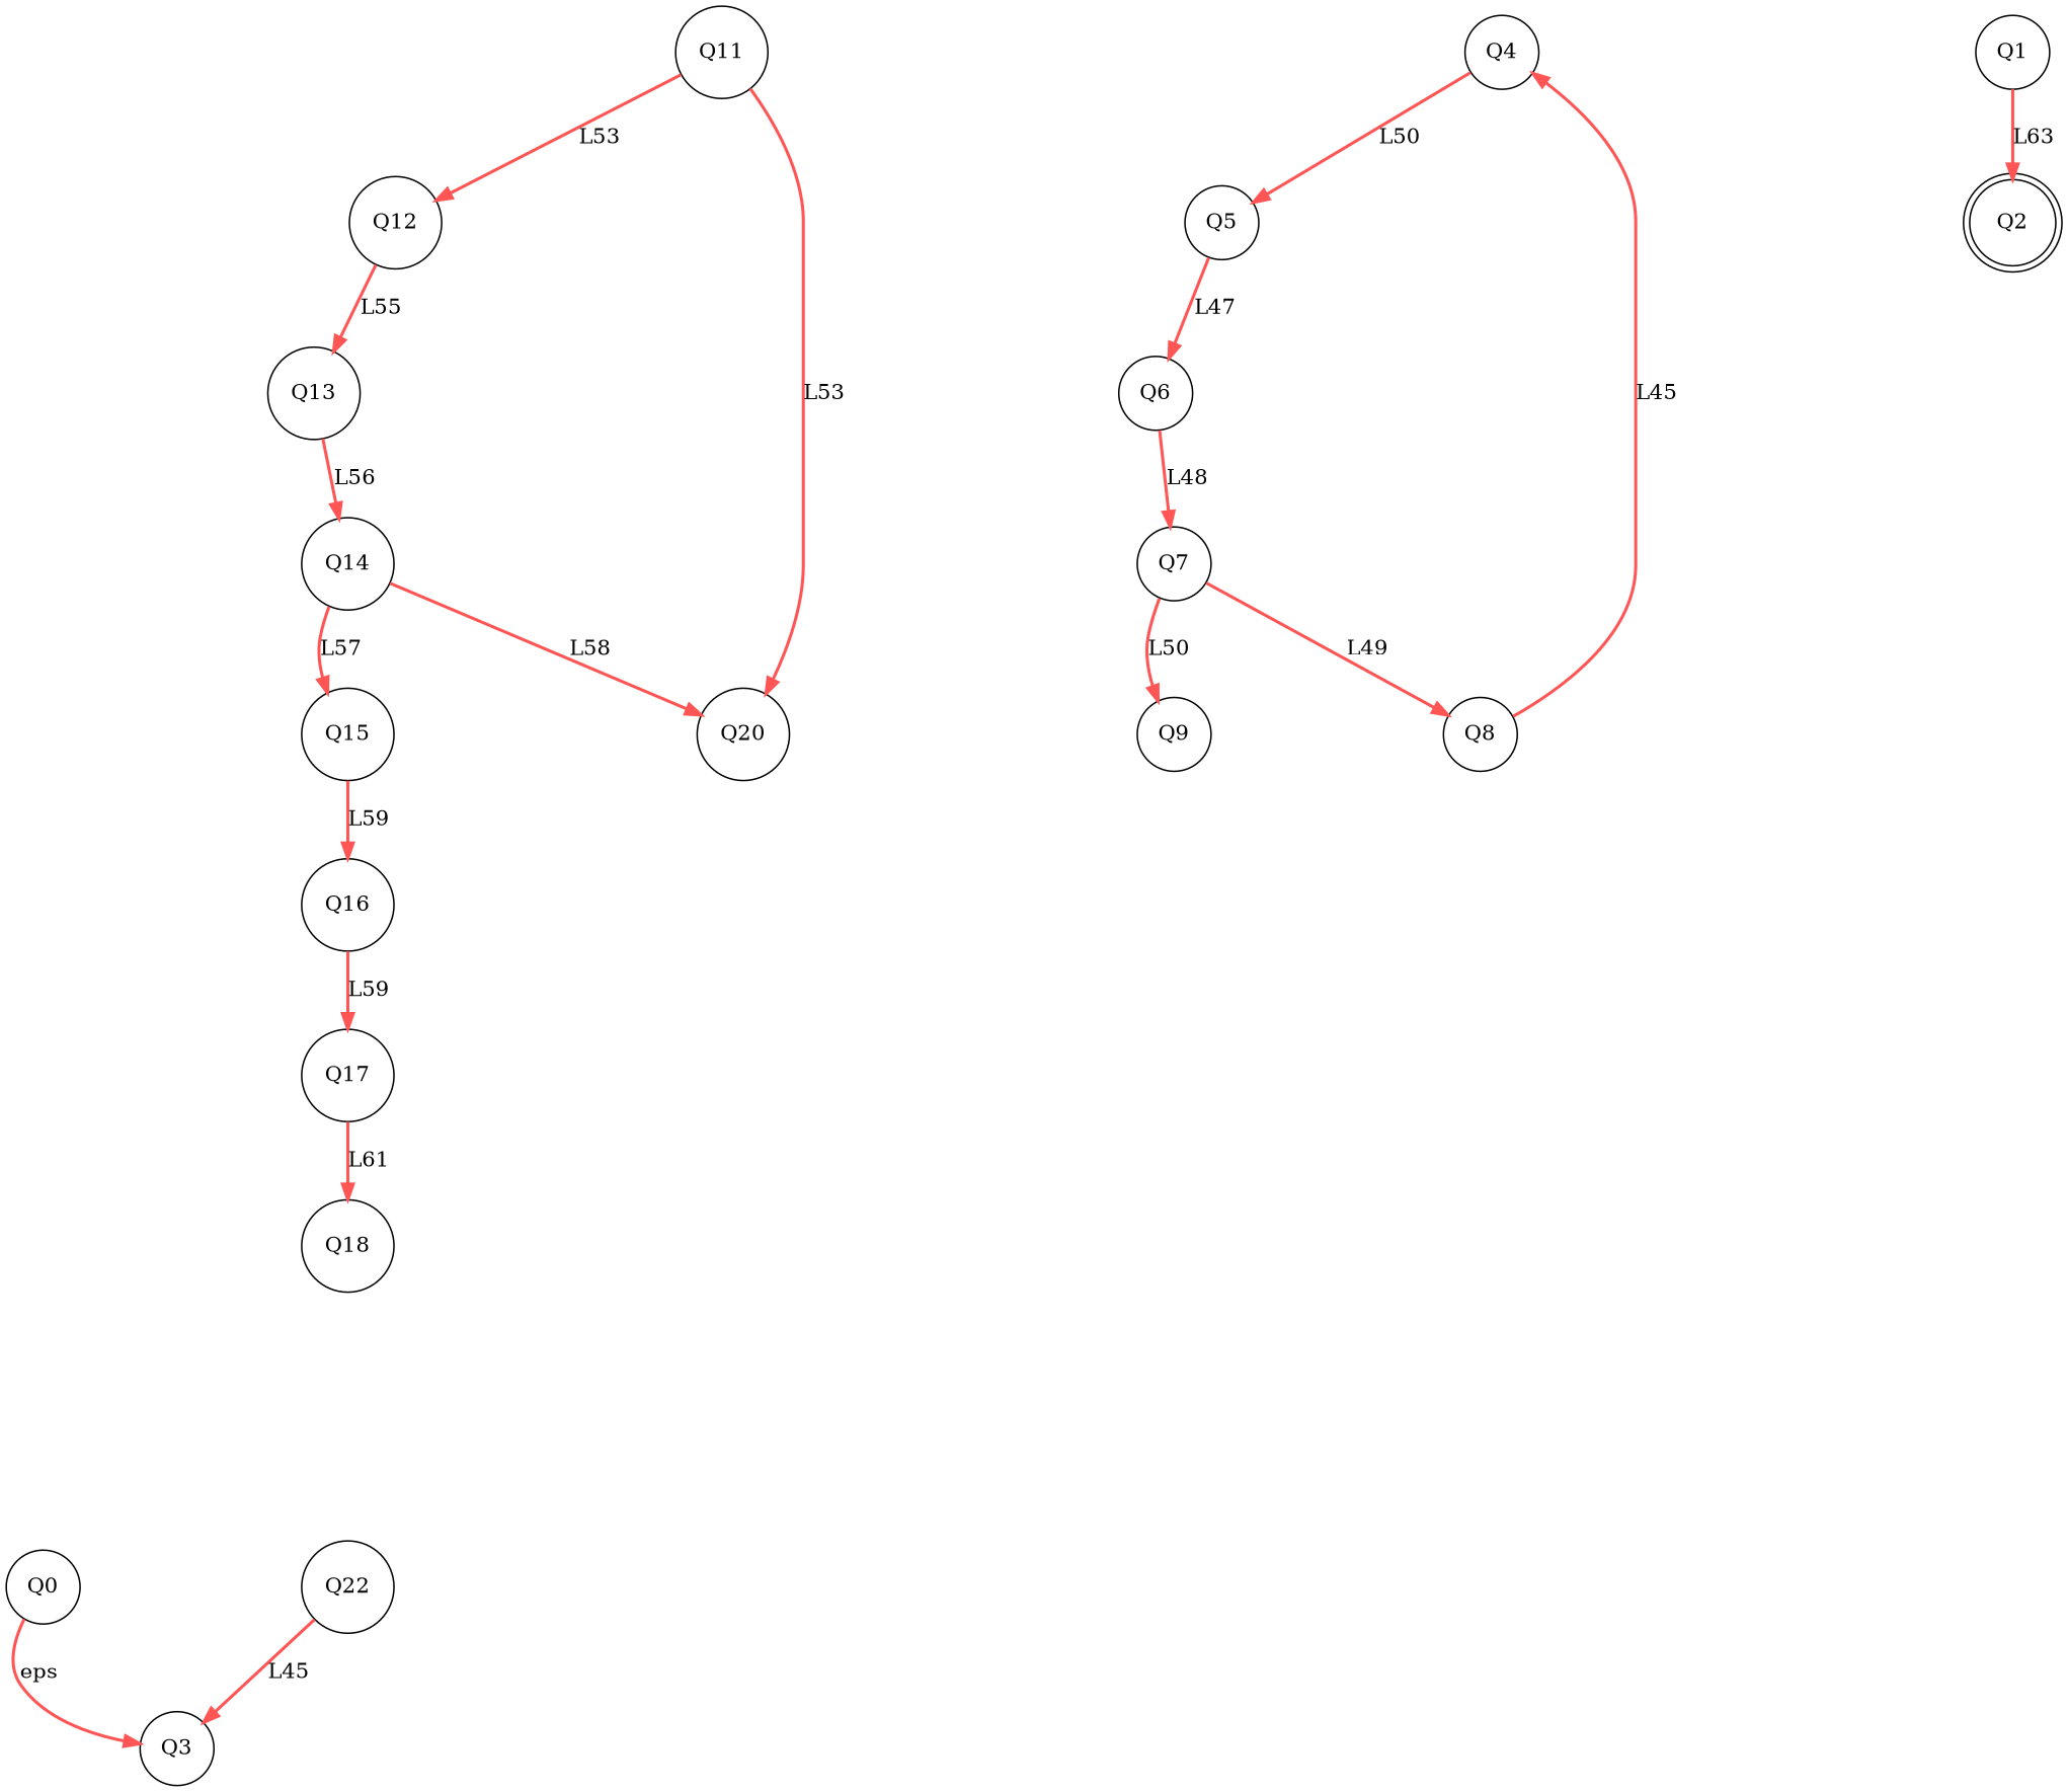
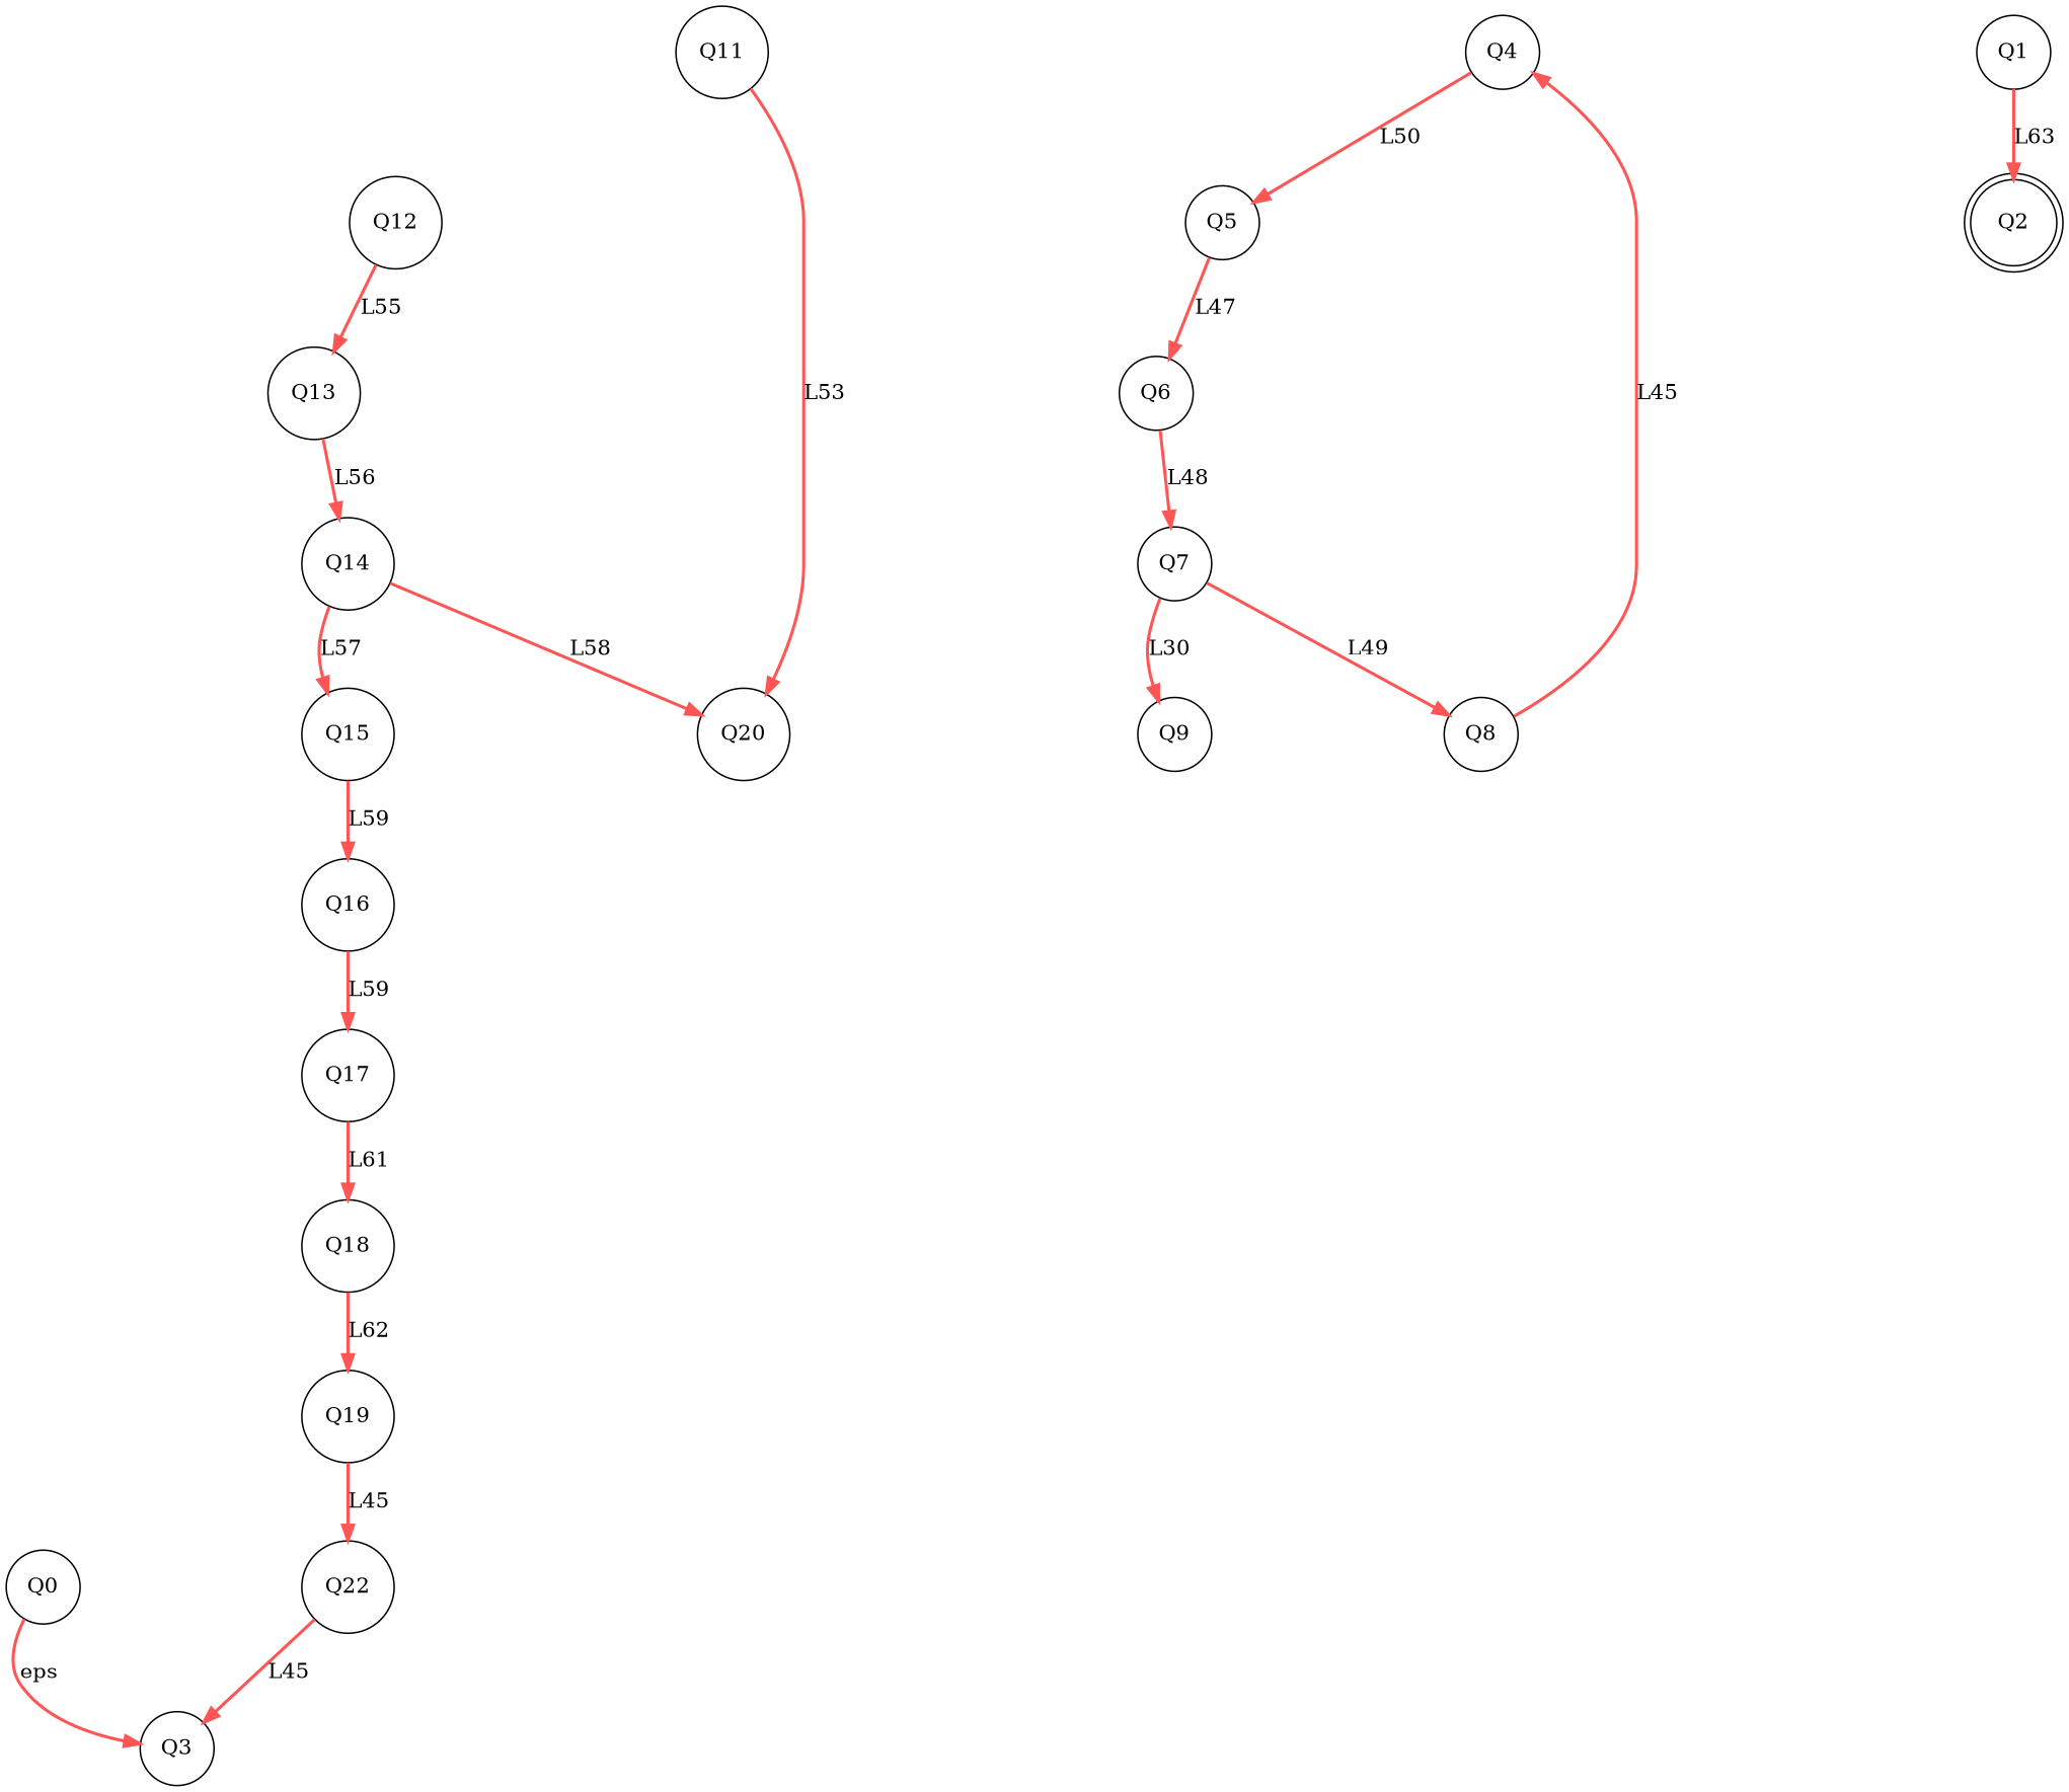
  digraph {
    nodesep=2.0
    node [shape=circle]
    edge [color="#ff5555" style=bold]
    Q0
    Q3
    Q4
    Q5
    Q2 [peripheries=2]
    Q1
    Q6
    Q7
    Q8
    Q9
    Q11
    Q12
    Q20
    Q13
    Q14
    Q15
    Q16
    Q17
    Q18
+   Q19
    Q22
    Q0 -> Q3 [label=eps]
    Q4 -> Q5 [label=L50]
    Q5 -> Q6 [label=L47]
    Q1 -> Q2 [label=L63]
    Q6 -> Q7 [label=L48]
    Q7 -> Q8 [label=L49]
-   Q7 -> Q9 [label=L50]
+   Q7 -> Q9 [label=L30]
    Q8 -> Q4 [label=L45]
-   Q11 -> Q12 [label=L53]
    Q11 -> Q20 [label=L53]
    Q12 -> Q13 [label=L55]
    Q13 -> Q14 [label=L56]
    Q14 -> Q20 [label=L58]
    Q14 -> Q15 [label=L57]
    Q15 -> Q16 [label=L59]
    Q16 -> Q17 [label=L59]
    Q17 -> Q18 [label=L61]
+   Q18 -> Q19 [label=L62]
+   Q19 -> Q22 [label=L45]
    Q22 -> Q3 [label=L45]
  }
